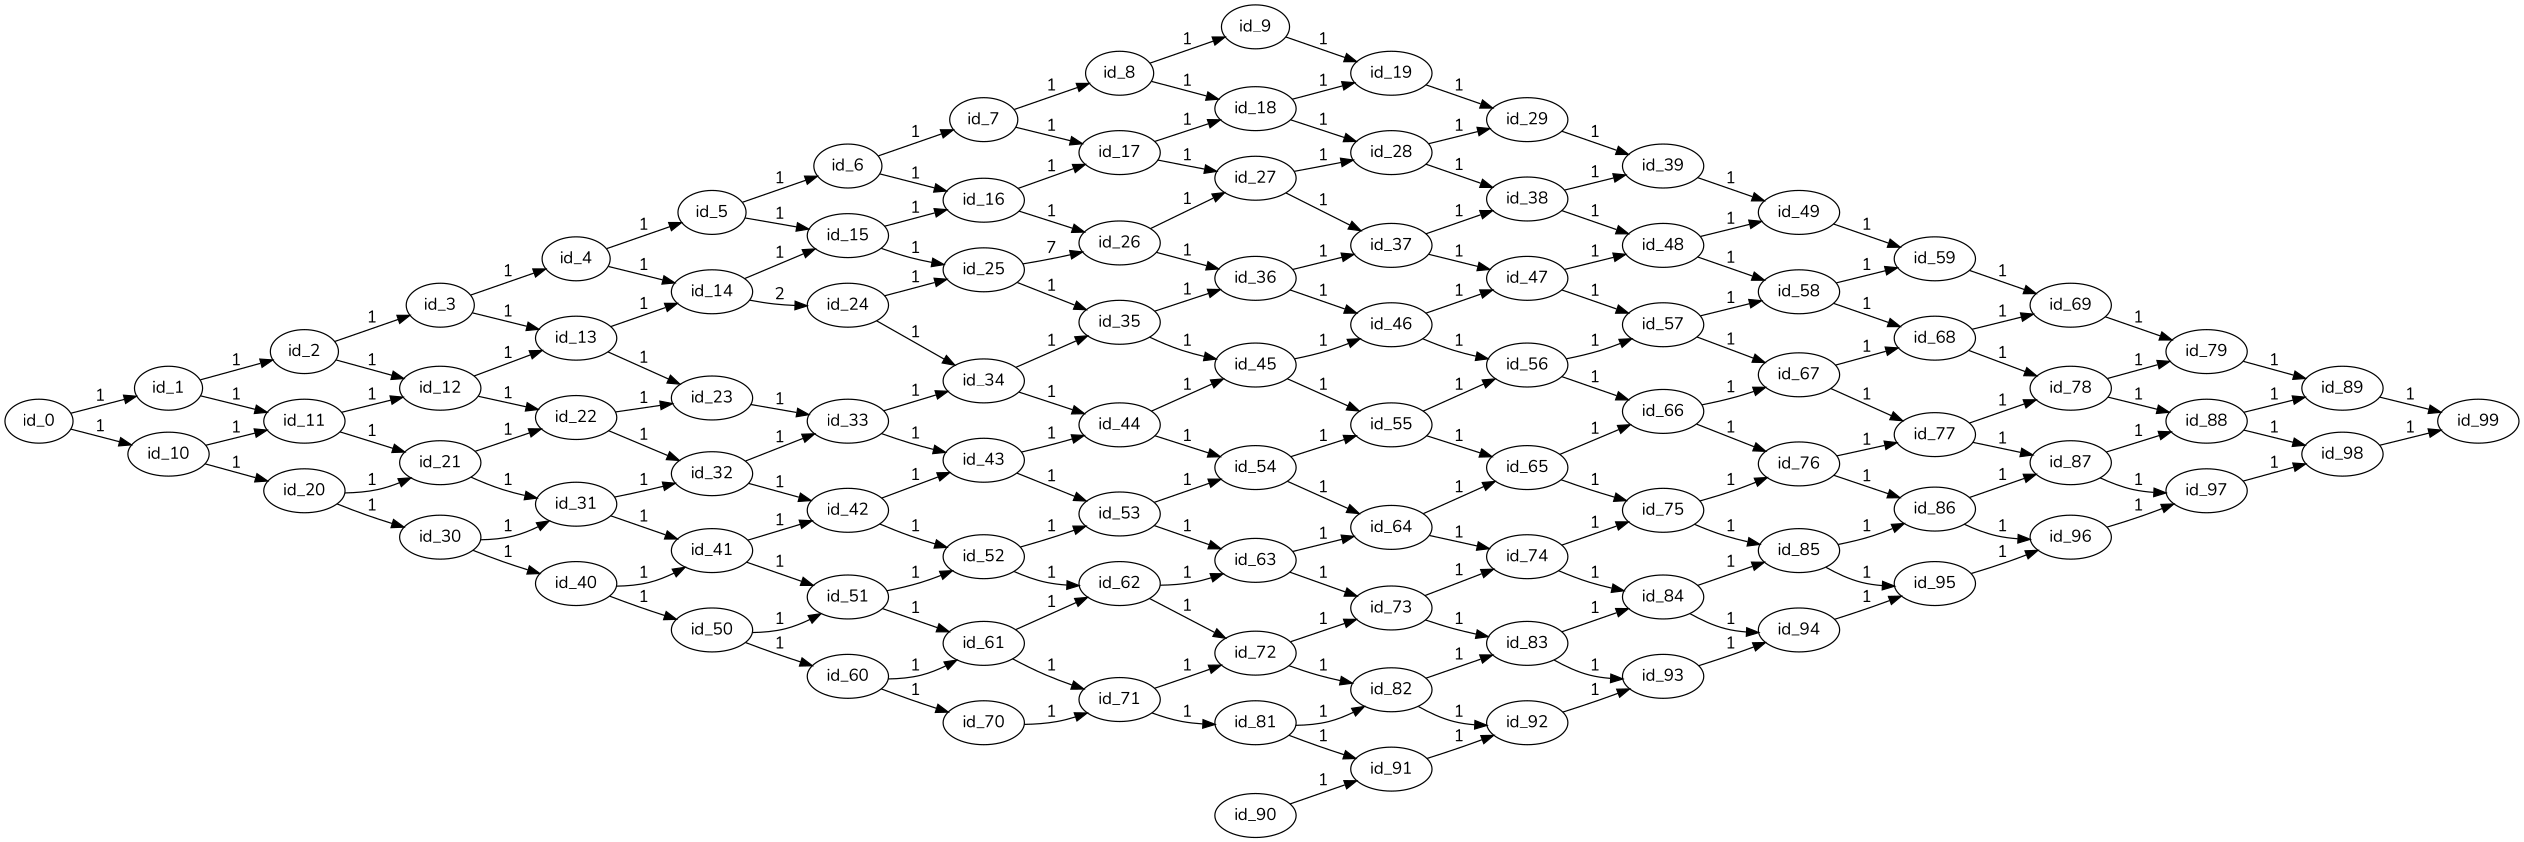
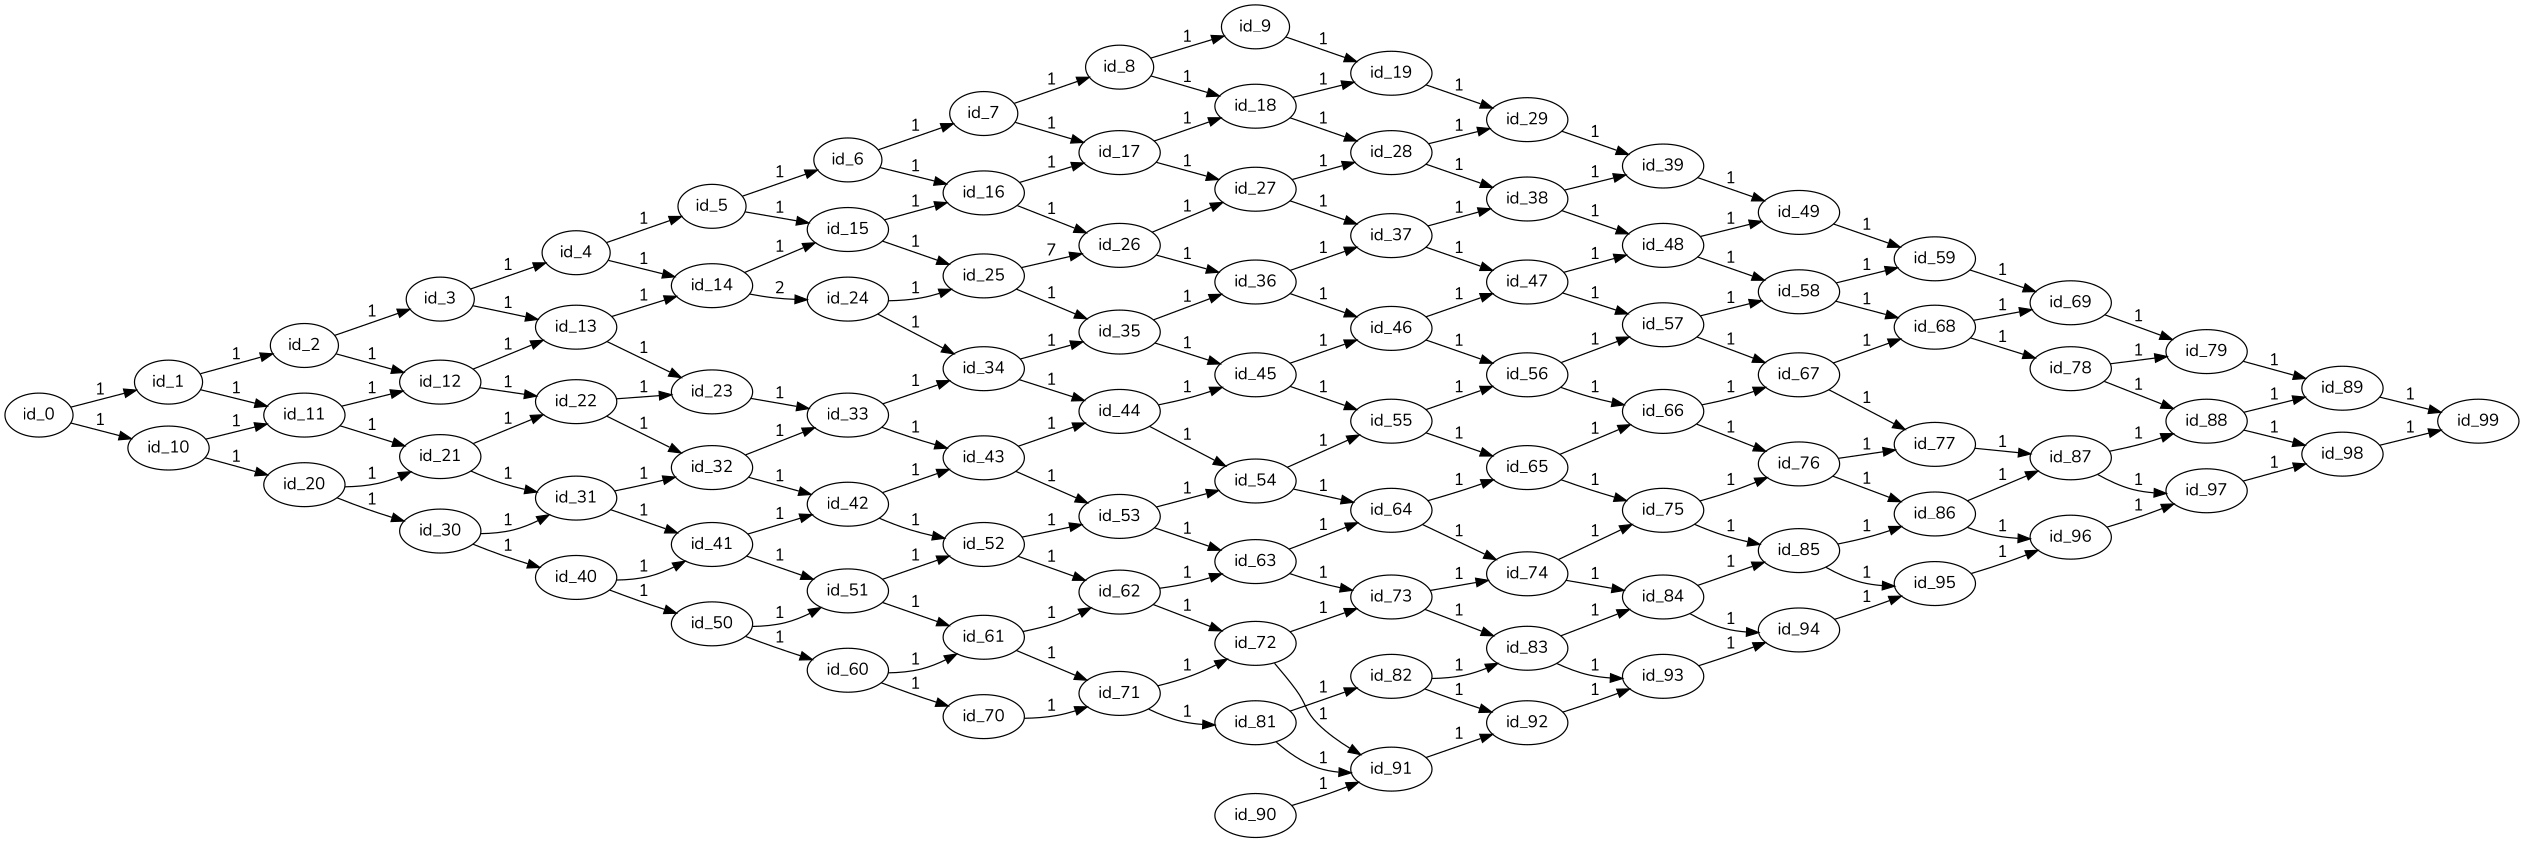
  digraph {
    fontname=Nunito
    rankdir=LR
    node [fontname=Nunito]
    edge [fontname=Nunito]
    id_0
    id_1
    id_10
    id_2
    id_11
    id_20
    id_3
    id_12
    id_21
    id_4
    id_13
    id_22
    id_5
    id_14
    id_23
    id_6
    id_15
    id_24
    id_7
    id_16
    id_25
    id_8
    id_17
    id_26
    id_9
    id_18
    id_27
    id_19
    id_28
    id_29
    id_30
    id_31
    id_32
    id_33
    id_34
    id_35
    id_36
    id_37
    id_38
    id_39
    id_40
    id_41
    id_42
    id_43
    id_44
    id_45
    id_46
    id_47
    id_48
    id_49
    id_50
    id_51
    id_52
    id_53
    id_54
    id_55
    id_56
    id_57
    id_58
    id_59
    id_60
    id_61
    id_62
    id_63
    id_64
    id_65
    id_66
    id_67
    id_68
    id_69
    id_70
    id_71
    id_72
    id_73
    id_74
    id_75
    id_76
    id_77
    id_78
    id_79
    id_81
    id_82
    id_83
    id_84
    id_85
    id_86
    id_87
    id_88
    id_89
    id_91
    id_92
    id_93
    id_94
    id_95
    id_96
    id_97
    id_98
    id_99
    id_90
    id_0 -> id_1 [label=1]
    id_0 -> id_10 [label=1]
    id_1 -> id_2 [label=1]
    id_1 -> id_11 [label=1]
    id_10 -> id_11 [label=1]
    id_10 -> id_20 [label=1]
    id_2 -> id_3 [label=1]
    id_2 -> id_12 [label=1]
    id_11 -> id_12 [label=1]
    id_11 -> id_21 [label=1]
    id_20 -> id_21 [label=1]
    id_20 -> id_30 [label=1]
    id_3 -> id_4 [label=1]
    id_3 -> id_13 [label=1]
    id_12 -> id_13 [label=1]
    id_12 -> id_22 [label=1]
    id_21 -> id_22 [label=1]
    id_21 -> id_31 [label=1]
    id_4 -> id_5 [label=1]
    id_4 -> id_14 [label=1]
    id_13 -> id_14 [label=1]
    id_13 -> id_23 [label=1]
    id_22 -> id_23 [label=1]
    id_22 -> id_32 [label=1]
    id_5 -> id_6 [label=1]
    id_5 -> id_15 [label=1]
    id_14 -> id_15 [label=1]
    id_14 -> id_24 [label=2]
    id_23 -> id_33 [label=1]
    id_6 -> id_7 [label=1]
    id_6 -> id_16 [label=1]
    id_15 -> id_16 [label=1]
    id_15 -> id_25 [label=1]
    id_24 -> id_25 [label=1]
    id_24 -> id_34 [label=1]
    id_7 -> id_8 [label=1]
    id_7 -> id_17 [label=1]
    id_16 -> id_17 [label=1]
    id_16 -> id_26 [label=1]
    id_25 -> id_26 [label=7]
    id_25 -> id_35 [label=1]
    id_8 -> id_9 [label=1]
    id_8 -> id_18 [label=1]
    id_17 -> id_18 [label=1]
    id_17 -> id_27 [label=1]
    id_26 -> id_27 [label=1]
    id_26 -> id_36 [label=1]
    id_9 -> id_19 [label=1]
    id_18 -> id_19 [label=1]
    id_18 -> id_28 [label=1]
    id_27 -> id_28 [label=1]
    id_27 -> id_37 [label=1]
    id_19 -> id_29 [label=1]
    id_28 -> id_29 [label=1]
    id_28 -> id_38 [label=1]
    id_29 -> id_39 [label=1]
    id_30 -> id_31 [label=1]
    id_30 -> id_40 [label=1]
    id_31 -> id_32 [label=1]
    id_31 -> id_41 [label=1]
    id_32 -> id_33 [label=1]
    id_32 -> id_42 [label=1]
    id_33 -> id_34 [label=1]
    id_33 -> id_43 [label=1]
    id_34 -> id_35 [label=1]
    id_34 -> id_44 [label=1]
    id_35 -> id_36 [label=1]
    id_35 -> id_45 [label=1]
    id_36 -> id_37 [label=1]
    id_36 -> id_46 [label=1]
    id_37 -> id_38 [label=1]
    id_37 -> id_47 [label=1]
    id_38 -> id_39 [label=1]
    id_38 -> id_48 [label=1]
    id_39 -> id_49 [label=1]
    id_40 -> id_41 [label=1]
    id_40 -> id_50 [label=1]
    id_41 -> id_42 [label=1]
    id_41 -> id_51 [label=1]
    id_42 -> id_43 [label=1]
    id_42 -> id_52 [label=1]
    id_43 -> id_44 [label=1]
    id_43 -> id_53 [label=1]
    id_44 -> id_45 [label=1]
    id_44 -> id_54 [label=1]
    id_45 -> id_46 [label=1]
    id_45 -> id_55 [label=1]
    id_46 -> id_47 [label=1]
    id_46 -> id_56 [label=1]
    id_47 -> id_48 [label=1]
    id_47 -> id_57 [label=1]
    id_48 -> id_49 [label=1]
    id_48 -> id_58 [label=1]
    id_49 -> id_59 [label=1]
    id_50 -> id_51 [label=1]
    id_50 -> id_60 [label=1]
    id_51 -> id_52 [label=1]
    id_51 -> id_61 [label=1]
    id_52 -> id_53 [label=1]
    id_52 -> id_62 [label=1]
    id_53 -> id_54 [label=1]
    id_53 -> id_63 [label=1]
    id_54 -> id_55 [label=1]
    id_54 -> id_64 [label=1]
    id_55 -> id_56 [label=1]
    id_55 -> id_65 [label=1]
    id_56 -> id_57 [label=1]
    id_56 -> id_66 [label=1]
    id_57 -> id_58 [label=1]
    id_57 -> id_67 [label=1]
    id_58 -> id_59 [label=1]
    id_58 -> id_68 [label=1]
    id_59 -> id_69 [label=1]
    id_60 -> id_61 [label=1]
    id_60 -> id_70 [label=1]
    id_61 -> id_62 [label=1]
    id_61 -> id_71 [label=1]
    id_62 -> id_63 [label=1]
    id_62 -> id_72 [label=1]
    id_63 -> id_64 [label=1]
    id_63 -> id_73 [label=1]
    id_64 -> id_65 [label=1]
    id_64 -> id_74 [label=1]
    id_65 -> id_66 [label=1]
    id_65 -> id_75 [label=1]
    id_66 -> id_67 [label=1]
    id_66 -> id_76 [label=1]
    id_67 -> id_68 [label=1]
    id_67 -> id_77 [label=1]
    id_68 -> id_69 [label=1]
    id_68 -> id_78 [label=1]
    id_69 -> id_79 [label=1]
    id_70 -> id_71 [label=1]
    id_71 -> id_72 [label=1]
    id_71 -> id_81 [label=1]
    id_72 -> id_73 [label=1]
-   id_72 -> id_82 [label=1]
+   id_72 -> id_91 [label=1]
    id_73 -> id_74 [label=1]
    id_73 -> id_83 [label=1]
    id_74 -> id_75 [label=1]
    id_74 -> id_84 [label=1]
    id_75 -> id_76 [label=1]
    id_75 -> id_85 [label=1]
    id_76 -> id_77 [label=1]
    id_76 -> id_86 [label=1]
-   id_77 -> id_78 [label=1]
    id_77 -> id_87 [label=1]
    id_78 -> id_79 [label=1]
    id_78 -> id_88 [label=1]
    id_79 -> id_89 [label=1]
    id_81 -> id_82 [label=1]
    id_81 -> id_91 [label=1]
    id_82 -> id_83 [label=1]
    id_82 -> id_92 [label=1]
    id_83 -> id_84 [label=1]
    id_83 -> id_93 [label=1]
    id_84 -> id_85 [label=1]
    id_84 -> id_94 [label=1]
    id_85 -> id_86 [label=1]
    id_85 -> id_95 [label=1]
    id_86 -> id_87 [label=1]
    id_86 -> id_96 [label=1]
    id_87 -> id_88 [label=1]
    id_87 -> id_97 [label=1]
    id_88 -> id_89 [label=1]
    id_88 -> id_98 [label=1]
    id_89 -> id_99 [label=1]
    id_91 -> id_92 [label=1]
    id_92 -> id_93 [label=1]
    id_93 -> id_94 [label=1]
    id_94 -> id_95 [label=1]
    id_95 -> id_96 [label=1]
    id_96 -> id_97 [label=1]
    id_97 -> id_98 [label=1]
    id_98 -> id_99 [label=1]
    id_90 -> id_91 [label=1]
  }
